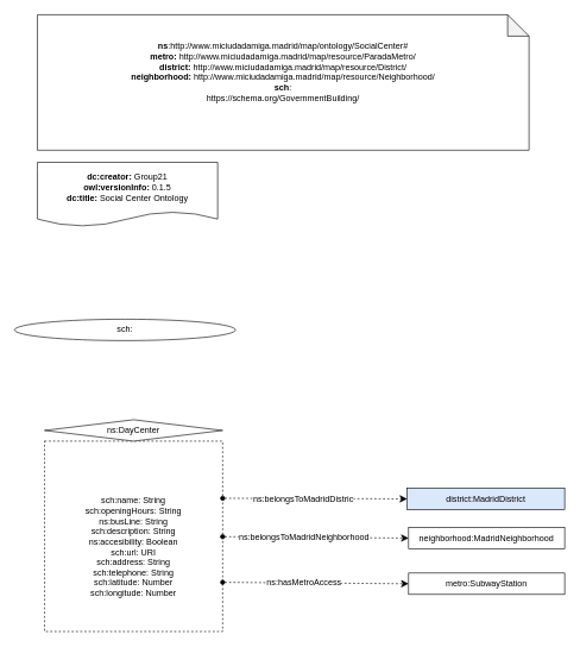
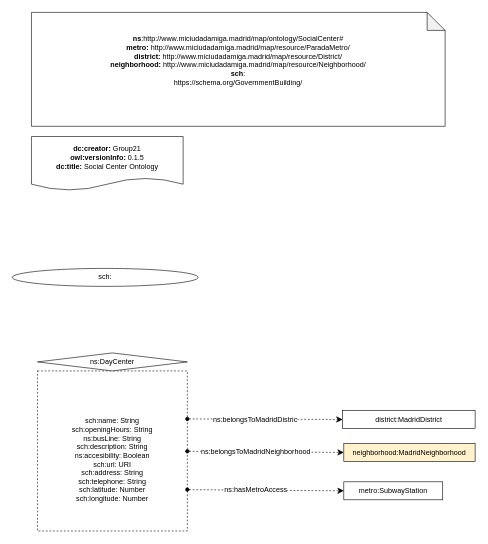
  <mxCell id="0" />
  <mxCell id="1" parent="0" />
  <mxCell id="2" value="&lt;div&gt;&lt;br&gt;&lt;/div&gt;&lt;div&gt;&lt;b&gt;ns&lt;/b&gt;:http://www.miciudadamiga.madrid/map/ontology/SocialCenter#&lt;b&gt;&lt;br&gt;&lt;/b&gt;&lt;/div&gt;&lt;div&gt;&lt;b style=&quot;background-color: initial;&quot;&gt;metro:&amp;nbsp;&lt;/b&gt;&lt;span style=&quot;background-color: initial;&quot;&gt;http://www.miciudadamiga.madrid/map/resource/ParadaMetro/&lt;/span&gt;&lt;br&gt;&lt;/div&gt;&lt;div&gt;&lt;/div&gt;&lt;div&gt;&lt;b style=&quot;background-color: initial;&quot;&gt;district:&amp;nbsp;&lt;/b&gt;http://www.miciudadamiga.madrid/map/resource/District/&lt;b style=&quot;background-color: initial;&quot;&gt;&lt;br&gt;&lt;/b&gt;&lt;/div&gt;&lt;div&gt;&lt;b style=&quot;background-color: initial;&quot;&gt;neighborhood:&amp;nbsp;&lt;/b&gt;http://www.miciudadamiga.madrid/map/resource/Neighborhood/&lt;/div&gt;&lt;div&gt;&lt;b style=&quot;background-color: initial;&quot;&gt;sch&lt;/b&gt;&lt;span style=&quot;background-color: initial;&quot;&gt;:&lt;/span&gt;&lt;/div&gt;https://schema.org/GovernmentBuilding/&lt;div&gt;&lt;br&gt;&lt;/div&gt;&lt;div&gt;&lt;br&gt;&lt;/div&gt;&lt;div&gt;&lt;br&gt;&lt;/div&gt;" style="shape=note;whiteSpace=wrap;html=1;backgroundOutline=1;darkOpacity=0.05;" parent="1" vertex="1"><mxGeometry x="52" y="20" width="690" height="190" as="geometry" /></mxCell>
  <mxCell id="3" value="&lt;div&gt;&lt;b&gt;dc:creator:&lt;/b&gt;&amp;nbsp;Group21&lt;/div&gt;&lt;div&gt;&lt;b&gt;owl:versionInfo:&lt;/b&gt; 0.1.5&lt;/div&gt;&lt;div&gt;&lt;b&gt;dc:title:&lt;/b&gt;&amp;nbsp;Social Center Ontology&lt;/div&gt;" style="shape=document;whiteSpace=wrap;html=1;boundedLbl=1;labelBackgroundColor=#ffffff;strokeColor=#000000;fontSize=12;fontColor=#000000;size=0.233;" parent="1" vertex="1"><mxGeometry x="52" y="227" width="253" height="90" as="geometry" /></mxCell>
  <mxCell id="4" value="&lt;br&gt;&lt;br&gt;sch:name: String&lt;br&gt;sch:openingHours: String&lt;br&gt;ns:busLine: String&lt;br&gt;sch:description: String&lt;br&gt;ns:accesibility: Boolean&lt;br&gt;&lt;div style=&quot;text-align: center;&quot;&gt;&lt;span style=&quot;background-color: initial; text-align: start;&quot;&gt;sch:url:&amp;nbsp;&lt;/span&gt;&lt;span style=&quot;background-color: initial;&quot;&gt;URI&lt;/span&gt;&lt;/div&gt;sch:address: String&lt;br&gt;sch:t&lt;span style=&quot;text-align: start; background-color: initial;&quot;&gt;elephone: String&lt;br&gt;sch:latitude: Number&lt;br&gt;sch:longitude:&amp;nbsp;&lt;/span&gt;&lt;span style=&quot;text-align: start;&quot;&gt;Number&lt;/span&gt;&lt;span style=&quot;text-align: start; background-color: initial;&quot;&gt;&lt;br&gt;&lt;/span&gt;" style="rounded=0;whiteSpace=wrap;html=1;snapToPoint=1;points=[[0.1,0],[0.2,0],[0.3,0],[0.4,0],[0.5,0],[0.6,0],[0.7,0],[0.8,0],[0.9,0],[0,0.1],[0,0.3],[0,0.5],[0,0.7],[0,0.9],[0.1,1],[0.2,1],[0.3,1],[0.4,1],[0.5,1],[0.6,1],[0.7,1],[0.8,1],[0.9,1],[1,0.1],[1,0.3],[1,0.5],[1,0.7],[1,0.9]];dashed=1;" parent="1" vertex="1"><mxGeometry x="62" y="618" width="250" height="267" as="geometry" /></mxCell>
  <mxCell id="5" value="ns:DayCenter" style="rhombus;whiteSpace=wrap;html=1;snapToPoint=1;points=[[0.1,0],[0.2,0],[0.3,0],[0.4,0],[0.5,0],[0.6,0],[0.7,0],[0.8,0],[0.9,0],[0,0.1],[0,0.3],[0,0.5],[0,0.7],[0,0.9],[0.1,1],[0.2,1],[0.3,1],[0.4,1],[0.5,1],[0.6,1],[0.7,1],[0.8,1],[0.9,1],[1,0.1],[1,0.3],[1,0.5],[1,0.7],[1,0.9]];" parent="1" vertex="1"><mxGeometry x="62" y="588" width="250" height="30" as="geometry" /></mxCell>
- <mxCell id="6" value="metro:SubwayStation" style="rounded=0;whiteSpace=wrap;html=1;snapToPoint=1;points=[[0.1,0],[0.2,0],[0.3,0],[0.4,0],[0.5,0],[0.6,0],[0.7,0],[0.8,0],[0.9,0],[0,0.1],[0,0.3],[0,0.5],[0,0.7],[0,0.9],[0.1,1],[0.2,1],[0.3,1],[0.4,1],[0.5,1],[0.6,1],[0.7,1],[0.8,1],[0.9,1],[1,0.1],[1,0.3],[1,0.5],[1,0.7],[1,0.9]];" parent="1" vertex="1"><mxGeometry x="573" y="803" width="219" height="30" as="geometry" /></mxCell>
+ <mxCell id="6" value="metro:SubwayStation" style="rounded=0;whiteSpace=wrap;html=1;snapToPoint=1;points=[[0.1,0],[0.2,0],[0.3,0],[0.4,0],[0.5,0],[0.6,0],[0.7,0],[0.8,0],[0.9,0],[0,0.1],[0,0.3],[0,0.5],[0,0.7],[0,0.9],[0.1,1],[0.2,1],[0.3,1],[0.4,1],[0.5,1],[0.6,1],[0.7,1],[0.8,1],[0.9,1],[1,0.1],[1,0.3],[1,0.5],[1,0.7],[1,0.9]];" parent="1" vertex="1"><mxGeometry x="573" y="803" width="165" height="30" as="geometry" /></mxCell>
  <mxCell id="7" value="" style="endArrow=classic;html=1;entryX=0;entryY=0.5;entryDx=0;entryDy=0;endSize=8;startArrow=oval;startFill=1;dashed=1;arcSize=0;rounded=0;" parent="1" target="6" edge="1"><mxGeometry width="50" height="50" relative="1" as="geometry"><mxPoint x="312" y="816" as="sourcePoint" /><mxPoint x="514" y="919.33" as="targetPoint" /></mxGeometry></mxCell>
  <mxCell id="8" value="&lt;div&gt;ns:hasMetroAccess&lt;/div&gt;" style="text;html=1;align=center;verticalAlign=middle;resizable=0;points=[];labelBackgroundColor=#ffffff;" parent="7" vertex="1" connectable="0"><mxGeometry x="-0.127" relative="1" as="geometry"><mxPoint as="offset" /></mxGeometry></mxCell>
  <mxCell id="9" value="&lt;span style=&quot;background-color: initial;&quot;&gt;sch&lt;/span&gt;&lt;span style=&quot;background-color: initial;&quot;&gt;:&lt;/span&gt;" style="ellipse;whiteSpace=wrap;html=1;snapToPoint=1;points=[[0.1,0],[0.2,0],[0.3,0],[0.4,0],[0.5,0],[0.6,0],[0.7,0],[0.8,0],[0.9,0],[0,0.1],[0,0.3],[0,0.5],[0,0.7],[0,0.9],[0.1,1],[0.2,1],[0.3,1],[0.4,1],[0.5,1],[0.6,1],[0.7,1],[0.8,1],[0.9,1],[1,0.1],[1,0.3],[1,0.5],[1,0.7],[1,0.9]];" parent="1" vertex="1"><mxGeometry x="20" y="447" width="310" height="30" as="geometry" /></mxCell>
- <mxCell id="10" value="neighborhood:MadridNeighborhood" style="rounded=0;whiteSpace=wrap;html=1;snapToPoint=1;points=[[0.1,0],[0.2,0],[0.3,0],[0.4,0],[0.5,0],[0.6,0],[0.7,0],[0.8,0],[0.9,0],[0,0.1],[0,0.3],[0,0.5],[0,0.7],[0,0.9],[0.1,1],[0.2,1],[0.3,1],[0.4,1],[0.5,1],[0.6,1],[0.7,1],[0.8,1],[0.9,1],[1,0.1],[1,0.3],[1,0.5],[1,0.7],[1,0.9]];" parent="1" vertex="1"><mxGeometry x="573" y="739" width="219" height="30" as="geometry" /></mxCell>
+ <mxCell id="10" value="neighborhood:MadridNeighborhood" style="rounded=0;whiteSpace=wrap;html=1;snapToPoint=1;points=[[0.1,0],[0.2,0],[0.3,0],[0.4,0],[0.5,0],[0.6,0],[0.7,0],[0.8,0],[0.9,0],[0,0.1],[0,0.3],[0,0.5],[0,0.7],[0,0.9],[0.1,1],[0.2,1],[0.3,1],[0.4,1],[0.5,1],[0.6,1],[0.7,1],[0.8,1],[0.9,1],[1,0.1],[1,0.3],[1,0.5],[1,0.7],[1,0.9]];fillColor=#fff2cc;" parent="1" vertex="1"><mxGeometry x="573" y="739" width="219" height="30" as="geometry" /></mxCell>
  <mxCell id="11" value="" style="endArrow=classic;html=1;entryX=0;entryY=0.5;entryDx=0;entryDy=0;endSize=8;startArrow=oval;startFill=1;dashed=1;arcSize=0;rounded=0;" parent="1" source="4" target="10" edge="1"><mxGeometry width="50" height="50" relative="1" as="geometry"><mxPoint x="312" y="734" as="sourcePoint" /><mxPoint x="514" y="837.33" as="targetPoint" /></mxGeometry></mxCell>
  <mxCell id="12" value="ns:belongsToMadridNeighborhood" style="text;html=1;align=center;verticalAlign=middle;resizable=0;points=[];labelBackgroundColor=#ffffff;" parent="11" vertex="1" connectable="0"><mxGeometry x="-0.127" relative="1" as="geometry"><mxPoint as="offset" /></mxGeometry></mxCell>
- <mxCell id="13" value="district:MadridDistrict" style="rounded=0;whiteSpace=wrap;html=1;snapToPoint=1;points=[[0.1,0],[0.2,0],[0.3,0],[0.4,0],[0.5,0],[0.6,0],[0.7,0],[0.8,0],[0.9,0],[0,0.1],[0,0.3],[0,0.5],[0,0.7],[0,0.9],[0.1,1],[0.2,1],[0.3,1],[0.4,1],[0.5,1],[0.6,1],[0.7,1],[0.8,1],[0.9,1],[1,0.1],[1,0.3],[1,0.5],[1,0.7],[1,0.9]];fillColor=#dae8fc;" parent="1" vertex="1"><mxGeometry x="571" y="684" width="221" height="30" as="geometry" /></mxCell>
+ <mxCell id="13" value="district:MadridDistrict" style="rounded=0;whiteSpace=wrap;html=1;snapToPoint=1;points=[[0.1,0],[0.2,0],[0.3,0],[0.4,0],[0.5,0],[0.6,0],[0.7,0],[0.8,0],[0.9,0],[0,0.1],[0,0.3],[0,0.5],[0,0.7],[0,0.9],[0.1,1],[0.2,1],[0.3,1],[0.4,1],[0.5,1],[0.6,1],[0.7,1],[0.8,1],[0.9,1],[1,0.1],[1,0.3],[1,0.5],[1,0.7],[1,0.9]];" parent="1" vertex="1"><mxGeometry x="571" y="684" width="221" height="30" as="geometry" /></mxCell>
  <mxCell id="14" value="" style="endArrow=classic;html=1;entryX=0;entryY=0.5;entryDx=0;entryDy=0;endSize=8;startArrow=oval;startFill=1;dashed=1;arcSize=0;rounded=0;exitX=1;exitY=0.3;exitDx=0;exitDy=0;" parent="1" source="4" target="13" edge="1"><mxGeometry width="50" height="50" relative="1" as="geometry"><mxPoint x="312" y="645.7" as="sourcePoint" /><mxPoint x="524" y="754.33" as="targetPoint" /></mxGeometry></mxCell>
  <mxCell id="15" value="ns:belongsToMadridDistric" style="text;html=1;align=center;verticalAlign=middle;resizable=0;points=[];labelBackgroundColor=#ffffff;" parent="14" vertex="1" connectable="0"><mxGeometry x="-0.127" relative="1" as="geometry"><mxPoint as="offset" /></mxGeometry></mxCell>
